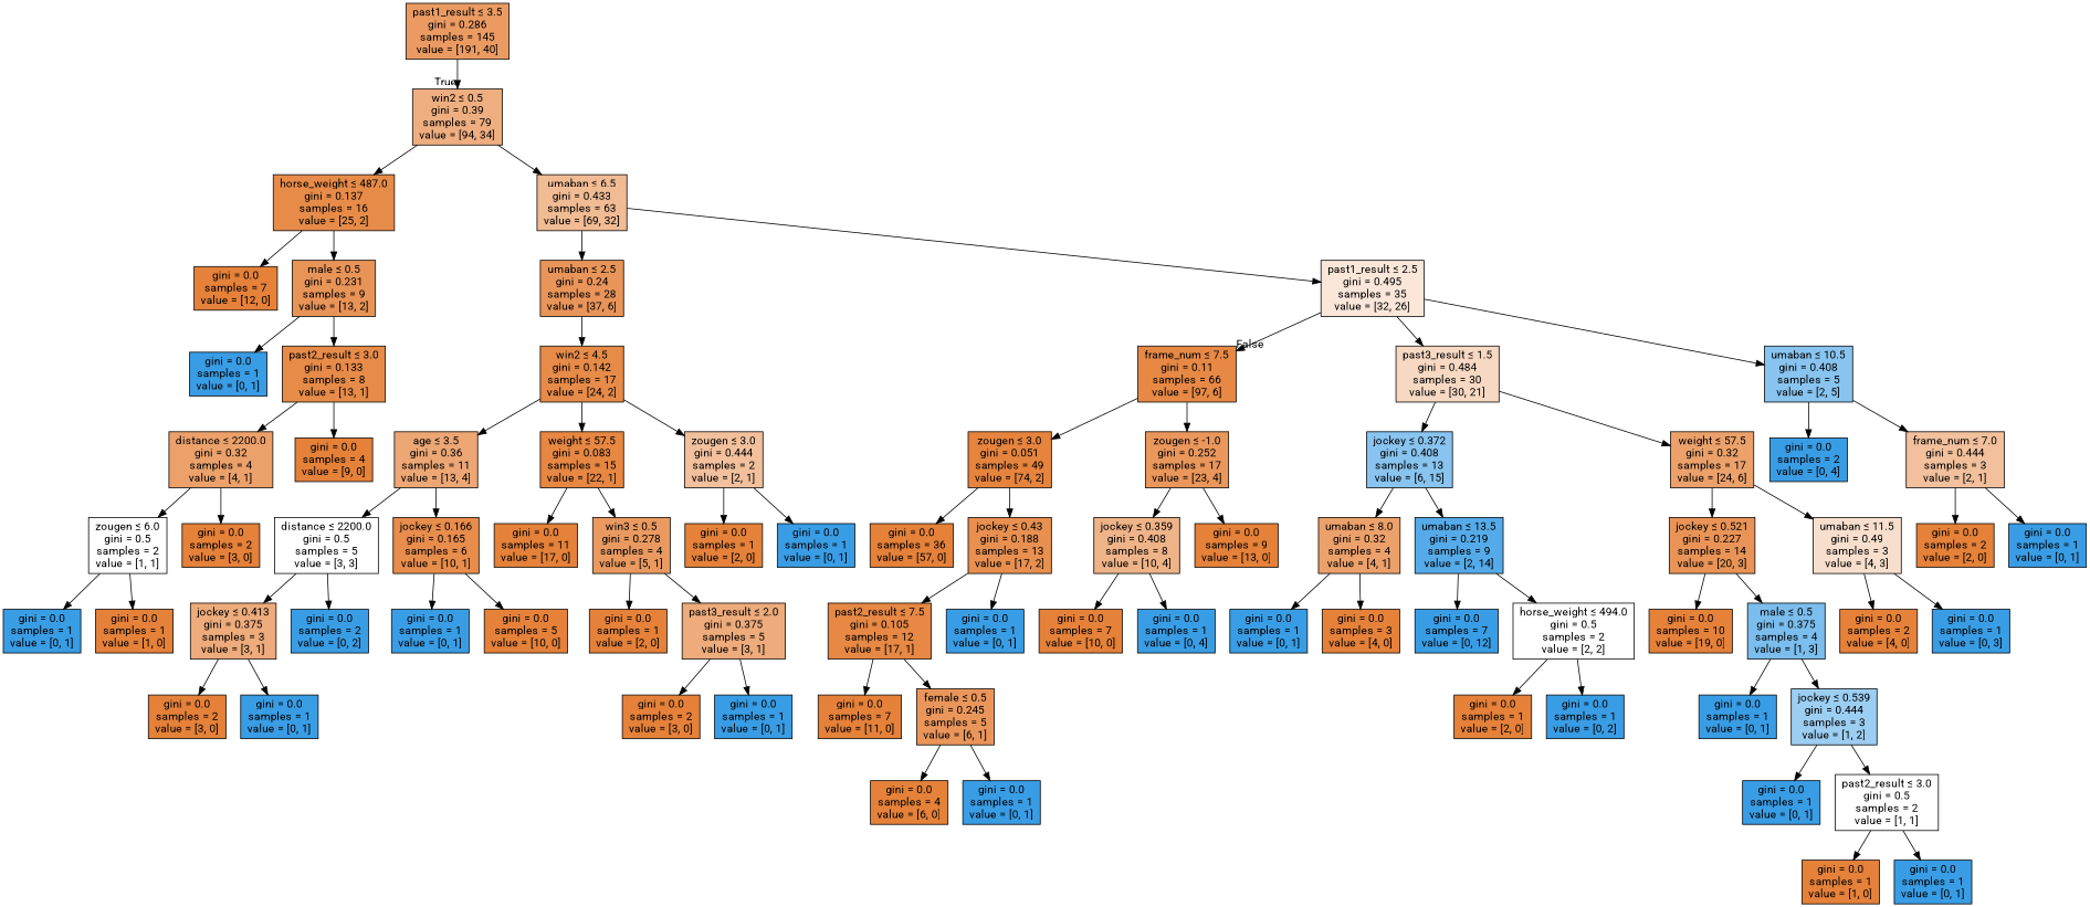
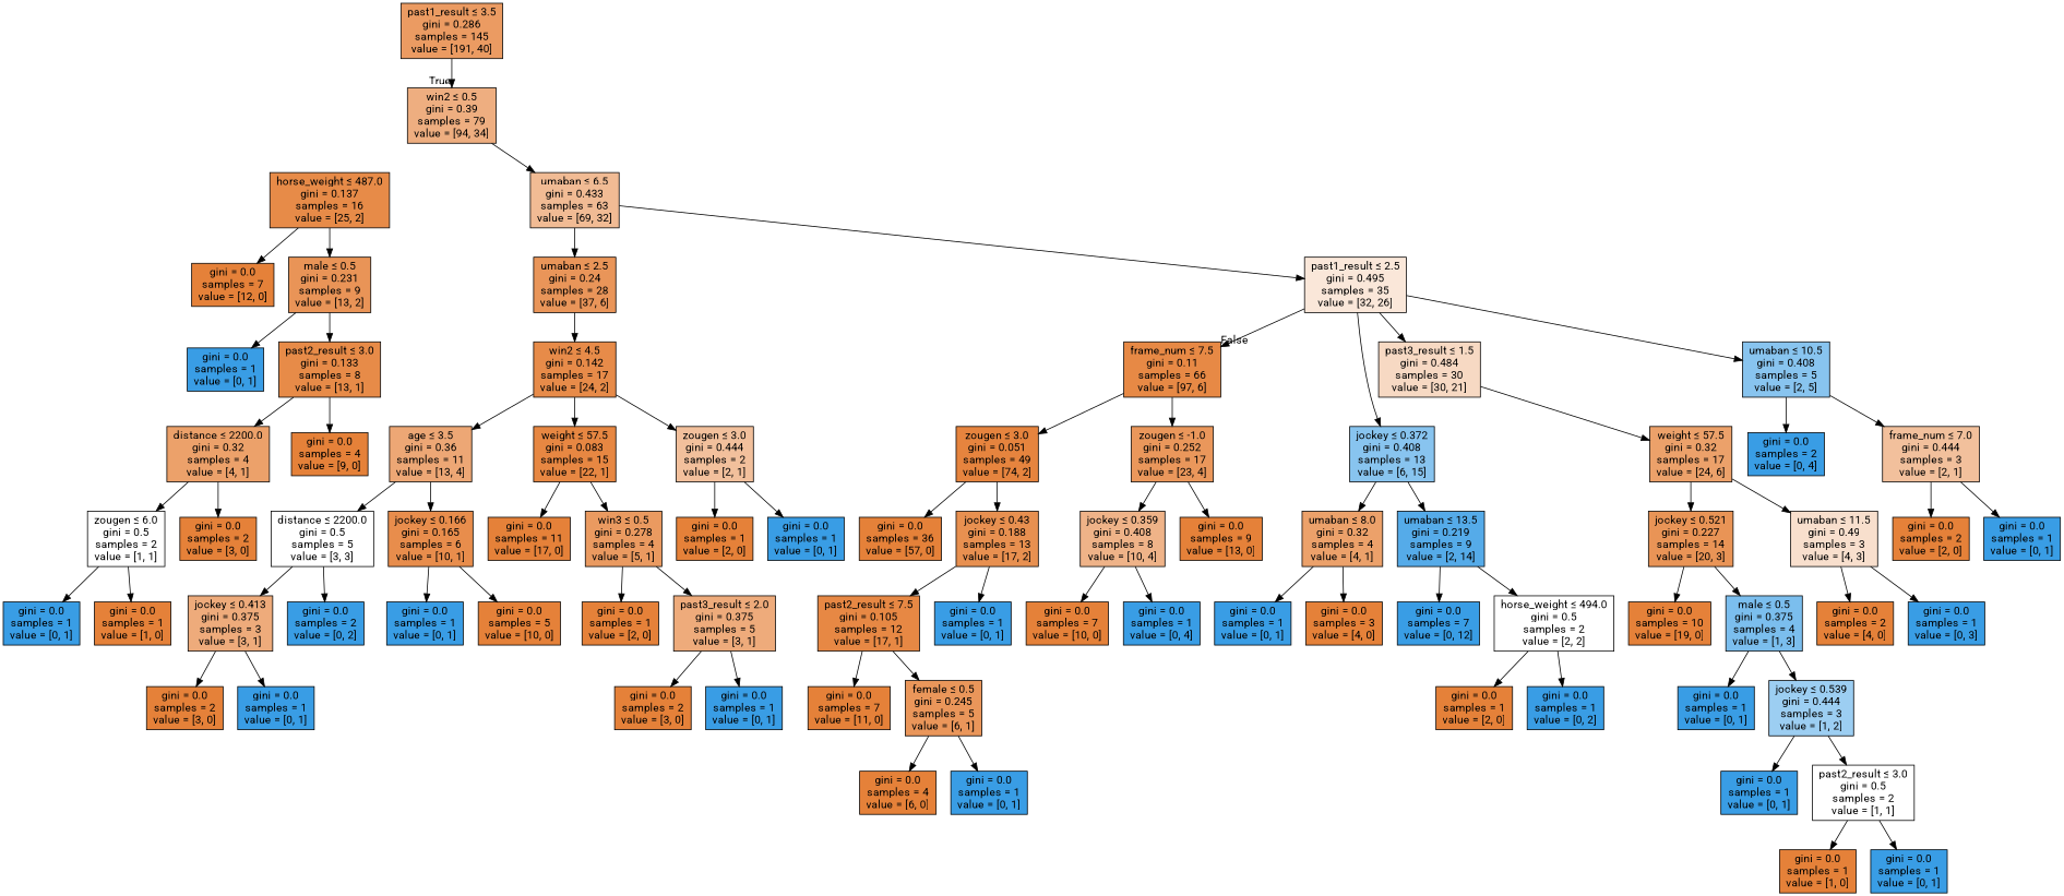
  digraph {
    fontname=Roboto
    node [color=black fillcolor="#e58139ff" fontname=Roboto shape=box style=filled]
    edge [fontname=Roboto]
    n1 [fillcolor="#e58139ca" label=<past1_result &le; 3.5<br/>gini = 0.286<br/>samples = 145<br/>value = [191, 40]>]
    n2 [fillcolor="#e58139a3" label=<win2 &le; 0.5<br/>gini = 0.39<br/>samples = 79<br/>value = [94, 34]>]
    n3 [fillcolor="#e58139eb" label=<horse_weight &le; 487.0<br/>gini = 0.137<br/>samples = 16<br/>value = [25, 2]>]
    n4 [fillcolor="#e5813989" label=<umaban &le; 6.5<br/>gini = 0.433<br/>samples = 63<br/>value = [69, 32]>]
    n5 [fillcolor="#e58139ef" label=<frame_num &le; 7.5<br/>gini = 0.11<br/>samples = 66<br/>value = [97, 6]>]
    n6 [fillcolor="#e58139f8" label=<zougen &le; 3.0<br/>gini = 0.051<br/>samples = 49<br/>value = [74, 2]>]
    n7 [fillcolor="#e58139d3" label=<zougen &le; -1.0<br/>gini = 0.252<br/>samples = 17<br/>value = [23, 4]>]
    n8 [label=<gini = 0.0<br/>samples = 7<br/>value = [12, 0]>]
    n9 [fillcolor="#e58139d8" label=<male &le; 0.5<br/>gini = 0.231<br/>samples = 9<br/>value = [13, 2]>]
    n10 [fillcolor="#e58139d6" label=<umaban &le; 2.5<br/>gini = 0.24<br/>samples = 28<br/>value = [37, 6]>]
    n11 [fillcolor="#e5813930" label=<past1_result &le; 2.5<br/>gini = 0.495<br/>samples = 35<br/>value = [32, 26]>]
    n12 [fillcolor="#399de5ff" label=<gini = 0.0<br/>samples = 1<br/>value = [0, 1]>]
    n13 [fillcolor="#e58139eb" label=<past2_result &le; 3.0<br/>gini = 0.133<br/>samples = 8<br/>value = [13, 1]>]
    n14 [fillcolor="#e58139bf" label=<distance &le; 2200.0<br/>gini = 0.32<br/>samples = 4<br/>value = [4, 1]>]
    n15 [label=<gini = 0.0<br/>samples = 4<br/>value = [9, 0]>]
    n16 [fillcolor="#e5813900" label=<zougen &le; 6.0<br/>gini = 0.5<br/>samples = 2<br/>value = [1, 1]>]
    n17 [label=<gini = 0.0<br/>samples = 2<br/>value = [3, 0]>]
    n18 [fillcolor="#399de5ff" label=<gini = 0.0<br/>samples = 1<br/>value = [0, 1]>]
    n19 [label=<gini = 0.0<br/>samples = 1<br/>value = [1, 0]>]
    n20 [fillcolor="#e58139ea" label=<win2 &le; 4.5<br/>gini = 0.142<br/>samples = 17<br/>value = [24, 2]>]
    n21 [fillcolor="#e581394d" label=<past3_result &le; 1.5<br/>gini = 0.484<br/>samples = 30<br/>value = [30, 21]>]
    n22 [fillcolor="#399de599" label=<umaban &le; 10.5<br/>gini = 0.408<br/>samples = 5<br/>value = [2, 5]>]
    n23 [fillcolor="#e58139b1" label=<age &le; 3.5<br/>gini = 0.36<br/>samples = 11<br/>value = [13, 4]>]
    n24 [fillcolor="#e5813900" label=<distance &le; 2200.0<br/>gini = 0.5<br/>samples = 5<br/>value = [3, 3]>]
    n25 [fillcolor="#e58139e6" label=<jockey &le; 0.166<br/>gini = 0.165<br/>samples = 6<br/>value = [10, 1]>]
    n26 [fillcolor="#e58139f3" label=<weight &le; 57.5<br/>gini = 0.083<br/>samples = 15<br/>value = [22, 1]>]
    n27 [fillcolor="#e581397f" label=<zougen &le; 3.0<br/>gini = 0.444<br/>samples = 2<br/>value = [2, 1]>]
    n28 [fillcolor="#e58139aa" label=<jockey &le; 0.413<br/>gini = 0.375<br/>samples = 3<br/>value = [3, 1]>]
    n29 [fillcolor="#399de5ff" label=<gini = 0.0<br/>samples = 2<br/>value = [0, 2]>]
    n30 [fillcolor="#399de5ff" label=<gini = 0.0<br/>samples = 1<br/>value = [0, 1]>]
    n31 [label=<gini = 0.0<br/>samples = 5<br/>value = [10, 0]>]
    n32 [label=<gini = 0.0<br/>samples = 2<br/>value = [3, 0]>]
    n33 [fillcolor="#399de5ff" label=<gini = 0.0<br/>samples = 1<br/>value = [0, 1]>]
    n34 [label=<gini = 0.0<br/>samples = 11<br/>value = [17, 0]>]
    n35 [fillcolor="#e58139cc" label=<win3 &le; 0.5<br/>gini = 0.278<br/>samples = 4<br/>value = [5, 1]>]
    n36 [label=<gini = 0.0<br/>samples = 1<br/>value = [2, 0]>]
    n37 [fillcolor="#399de5ff" label=<gini = 0.0<br/>samples = 1<br/>value = [0, 1]>]
    n38 [label=<gini = 0.0<br/>samples = 1<br/>value = [2, 0]>]
    n39 [fillcolor="#e58139aa" label=<past3_result &le; 2.0<br/>gini = 0.375<br/>samples = 5<br/>value = [3, 1]>]
    n40 [label=<gini = 0.0<br/>samples = 2<br/>value = [3, 0]>]
    n41 [fillcolor="#399de5ff" label=<gini = 0.0<br/>samples = 1<br/>value = [0, 1]>]
    n42 [fillcolor="#399de599" label=<jockey &le; 0.372<br/>gini = 0.408<br/>samples = 13<br/>value = [6, 15]>]
    n43 [fillcolor="#e58139bf" label=<weight &le; 57.5<br/>gini = 0.32<br/>samples = 17<br/>value = [24, 6]>]
    n44 [fillcolor="#399de5ff" label=<gini = 0.0<br/>samples = 2<br/>value = [0, 4]>]
    n45 [fillcolor="#e581397f" label=<frame_num &le; 7.0<br/>gini = 0.444<br/>samples = 3<br/>value = [2, 1]>]
    n46 [fillcolor="#e58139bf" label=<umaban &le; 8.0<br/>gini = 0.32<br/>samples = 4<br/>value = [4, 1]>]
    n47 [fillcolor="#399de5db" label=<umaban &le; 13.5<br/>gini = 0.219<br/>samples = 9<br/>value = [2, 14]>]
    n48 [fillcolor="#e58139d9" label=<jockey &le; 0.521<br/>gini = 0.227<br/>samples = 14<br/>value = [20, 3]>]
    n49 [fillcolor="#e5813940" label=<umaban &le; 11.5<br/>gini = 0.49<br/>samples = 3<br/>value = [4, 3]>]
    n50 [fillcolor="#399de5ff" label=<gini = 0.0<br/>samples = 1<br/>value = [0, 1]>]
    n51 [label=<gini = 0.0<br/>samples = 3<br/>value = [4, 0]>]
    n52 [fillcolor="#399de5ff" label=<gini = 0.0<br/>samples = 7<br/>value = [0, 12]>]
    n53 [fillcolor="#e5813900" label=<horse_weight &le; 494.0<br/>gini = 0.5<br/>samples = 2<br/>value = [2, 2]>]
    n54 [label=<gini = 0.0<br/>samples = 1<br/>value = [2, 0]>]
    n55 [fillcolor="#399de5ff" label=<gini = 0.0<br/>samples = 1<br/>value = [0, 2]>]
    n56 [label=<gini = 0.0<br/>samples = 10<br/>value = [19, 0]>]
    n57 [fillcolor="#399de5aa" label=<male &le; 0.5<br/>gini = 0.375<br/>samples = 4<br/>value = [1, 3]>]
    n58 [label=<gini = 0.0<br/>samples = 2<br/>value = [4, 0]>]
    n59 [fillcolor="#399de5ff" label=<gini = 0.0<br/>samples = 1<br/>value = [0, 3]>]
    n60 [fillcolor="#399de5ff" label=<gini = 0.0<br/>samples = 1<br/>value = [0, 1]>]
    n61 [fillcolor="#399de57f" label=<jockey &le; 0.539<br/>gini = 0.444<br/>samples = 3<br/>value = [1, 2]>]
    n62 [fillcolor="#399de5ff" label=<gini = 0.0<br/>samples = 1<br/>value = [0, 1]>]
    n63 [fillcolor="#e5813900" label=<past2_result &le; 3.0<br/>gini = 0.5<br/>samples = 2<br/>value = [1, 1]>]
    n64 [label=<gini = 0.0<br/>samples = 1<br/>value = [1, 0]>]
    n65 [fillcolor="#399de5ff" label=<gini = 0.0<br/>samples = 1<br/>value = [0, 1]>]
    n66 [label=<gini = 0.0<br/>samples = 2<br/>value = [2, 0]>]
    n67 [fillcolor="#399de5ff" label=<gini = 0.0<br/>samples = 1<br/>value = [0, 1]>]
    n68 [label=<gini = 0.0<br/>samples = 36<br/>value = [57, 0]>]
    n69 [fillcolor="#e58139e1" label=<jockey &le; 0.43<br/>gini = 0.188<br/>samples = 13<br/>value = [17, 2]>]
    n70 [fillcolor="#e5813999" label=<jockey &le; 0.359<br/>gini = 0.408<br/>samples = 8<br/>value = [10, 4]>]
    n71 [label=<gini = 0.0<br/>samples = 9<br/>value = [13, 0]>]
    n72 [fillcolor="#e58139f0" label=<past2_result &le; 7.5<br/>gini = 0.105<br/>samples = 12<br/>value = [17, 1]>]
    n73 [fillcolor="#399de5ff" label=<gini = 0.0<br/>samples = 1<br/>value = [0, 1]>]
    n74 [label=<gini = 0.0<br/>samples = 7<br/>value = [11, 0]>]
    n75 [fillcolor="#e58139d4" label=<female &le; 0.5<br/>gini = 0.245<br/>samples = 5<br/>value = [6, 1]>]
    n76 [label=<gini = 0.0<br/>samples = 4<br/>value = [6, 0]>]
    n77 [fillcolor="#399de5ff" label=<gini = 0.0<br/>samples = 1<br/>value = [0, 1]>]
    n78 [label=<gini = 0.0<br/>samples = 7<br/>value = [10, 0]>]
    n79 [fillcolor="#399de5ff" label=<gini = 0.0<br/>samples = 1<br/>value = [0, 4]>]
    n1 -> n2 [headlabel=True labelangle=45 labeldistance=2.5]
-   n2 -> n3
    n2 -> n4
    n3 -> n8
    n3 -> n9
    n4 -> n10
    n4 -> n11
    n5 -> n6
    n5 -> n7
    n6 -> n68
    n6 -> n69
    n7 -> n70
    n7 -> n71
    n9 -> n12
    n9 -> n13
    n10 -> n20
    n11 -> n5 [headlabel=False labelangle=-45 labeldistance=2.5]
    n11 -> n21
    n11 -> n22
    n13 -> n14
    n13 -> n15
    n14 -> n16
    n14 -> n17
    n16 -> n18
    n16 -> n19
    n20 -> n23
    n20 -> n26
    n20 -> n27
-   n21 -> n42
+   n11 -> n42
    n21 -> n43
    n22 -> n44
    n22 -> n45
    n23 -> n24
    n23 -> n25
    n24 -> n28
    n24 -> n29
    n25 -> n30
    n25 -> n31
    n26 -> n34
    n26 -> n35
    n27 -> n36
    n27 -> n37
    n28 -> n32
    n28 -> n33
    n35 -> n38
    n35 -> n39
    n39 -> n40
    n39 -> n41
    n42 -> n46
    n42 -> n47
    n43 -> n48
    n43 -> n49
    n45 -> n66
    n45 -> n67
    n46 -> n50
    n46 -> n51
    n47 -> n52
    n47 -> n53
    n48 -> n56
    n48 -> n57
    n49 -> n58
    n49 -> n59
    n53 -> n54
    n53 -> n55
    n57 -> n60
    n57 -> n61
    n61 -> n62
    n61 -> n63
    n63 -> n64
    n63 -> n65
    n69 -> n72
    n69 -> n73
    n70 -> n78
    n70 -> n79
    n72 -> n74
    n72 -> n75
    n75 -> n76
    n75 -> n77
  }
